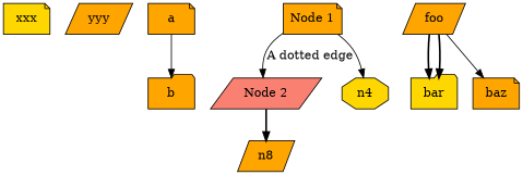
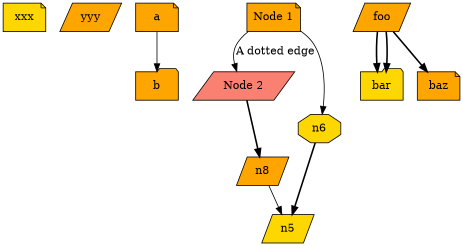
  digraph {
    node [fillcolor=orange shape=parallelogram style=filled]
    edge [style=solid]
    xxx [fillcolor=gold k=v shape=note]
    yyy [k1=v1 k2=v2]
    a [shape=note]
    b [shape=folder]
    n1 [label="Node 1" shape=note]
    n2 [fillcolor=salmon label="Node 2"]
-   n4 [fillcolor=gold shape=octagon]
+   n4 [fillcolor=gold shape=octagon label=n6]
    n3 [label=n8]
+   n5 [fillcolor=gold]
    bar [fillcolor=gold kk=vv kkk=vvv shape=folder]
    foo
    baz [shape=note]
    a -> b
    n1 -> n2 [label="A dotted edge"]
    n1 -> n4
    n2 -> n3 [style=bold]
+   n4 -> n5 [style=bold]
+   n3 -> n5
    foo -> bar [ek=ev style=bold]
    foo -> bar [fbk=fbv style=bold]
-   foo -> baz [ek=ev]
+   foo -> baz [ek=ev style=bold]
  }
